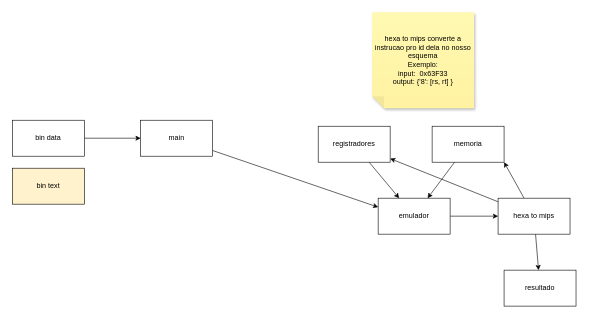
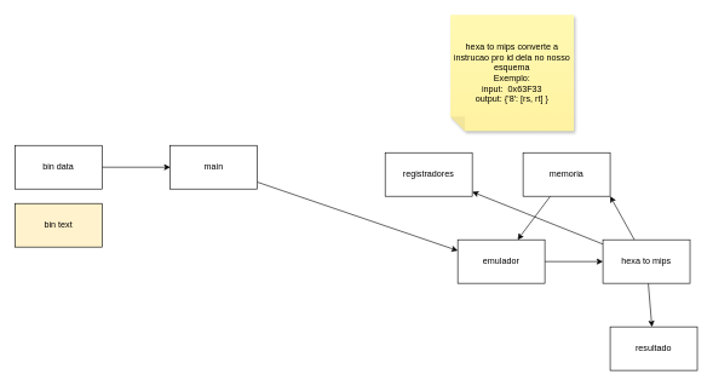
  <mxCell id="0" />
  <mxCell id="1" parent="0" />
  <mxCell id="2" style="edgeStyle=none;html=1;entryX=0;entryY=0.25;entryDx=0;entryDy=0;" parent="1" source="3" target="11" edge="1"><mxGeometry relative="1" as="geometry" /></mxCell>
  <mxCell id="3" value="main" style="whiteSpace=wrap;html=1;" parent="1" vertex="1"><mxGeometry x="234" y="200" width="120" height="60" as="geometry" /></mxCell>
  <mxCell id="4" style="edgeStyle=none;html=1;" edge="1" parent="1" source="7" target="12"><mxGeometry relative="1" as="geometry" /></mxCell>
  <mxCell id="5" style="edgeStyle=none;html=1;entryX=1;entryY=1;entryDx=0;entryDy=0;" edge="1" parent="1" source="7" target="18"><mxGeometry relative="1" as="geometry" /></mxCell>
  <mxCell id="6" style="edgeStyle=none;html=1;" edge="1" parent="1" source="7" target="15"><mxGeometry relative="1" as="geometry" /></mxCell>
  <mxCell id="7" value="hexa to mips" style="whiteSpace=wrap;html=1;" parent="1" vertex="1"><mxGeometry x="830" y="330" width="120" height="60" as="geometry" /></mxCell>
  <mxCell id="8" style="edgeStyle=none;html=1;entryX=0;entryY=0.5;entryDx=0;entryDy=0;" parent="1" source="9" target="3" edge="1"><mxGeometry relative="1" as="geometry" /></mxCell>
  <mxCell id="9" value="bin data" style="whiteSpace=wrap;html=1;" parent="1" vertex="1"><mxGeometry x="20" y="200" width="120" height="60" as="geometry" /></mxCell>
  <mxCell id="10" style="edgeStyle=none;html=1;" edge="1" parent="1" source="11" target="7"><mxGeometry relative="1" as="geometry" /></mxCell>
  <mxCell id="11" value="emulador" style="whiteSpace=wrap;html=1;" parent="1" vertex="1"><mxGeometry x="630" y="330" width="120" height="60" as="geometry" /></mxCell>
  <mxCell id="12" value="resultado" style="whiteSpace=wrap;html=1;" parent="1" vertex="1"><mxGeometry x="840" y="450" width="120" height="60" as="geometry" /></mxCell>
  <mxCell id="13" value="hexa to mips converte a instrucao pro id dela no nosso esquema&lt;br&gt;Exemplo:&lt;br&gt;input:&amp;nbsp; 0x63F33&lt;br&gt;output: {'8': [rs, rt] }" style="shape=note;whiteSpace=wrap;html=1;backgroundOutline=1;fontColor=#000000;darkOpacity=0.05;fillColor=#FFF9B2;strokeColor=none;fillStyle=solid;direction=west;gradientDirection=north;gradientColor=#FFF2A1;shadow=1;size=20;pointerEvents=1;" parent="1" vertex="1"><mxGeometry x="620" width="170" height="160" as="geometry" y="20" /></mxCell>
- <mxCell id="14" style="edgeStyle=none;html=1;" edge="1" parent="1" source="15" target="11"><mxGeometry relative="1" as="geometry" /></mxCell>
  <mxCell id="15" value="registradores" style="whiteSpace=wrap;html=1;" parent="1" vertex="1"><mxGeometry x="530" y="210" width="120" height="60" as="geometry" /></mxCell>
  <mxCell id="16" value="bin text" style="whiteSpace=wrap;html=1;fillColor=#fff2cc;" parent="1" vertex="1"><mxGeometry x="20" y="280" width="120" height="60" as="geometry" /></mxCell>
  <mxCell id="17" style="edgeStyle=none;html=1;" edge="1" parent="1" source="18" target="11"><mxGeometry relative="1" as="geometry" /></mxCell>
  <mxCell id="18" value="memoria" style="whiteSpace=wrap;html=1;" vertex="1" parent="1"><mxGeometry x="720" y="210" width="120" height="60" as="geometry" /></mxCell>
